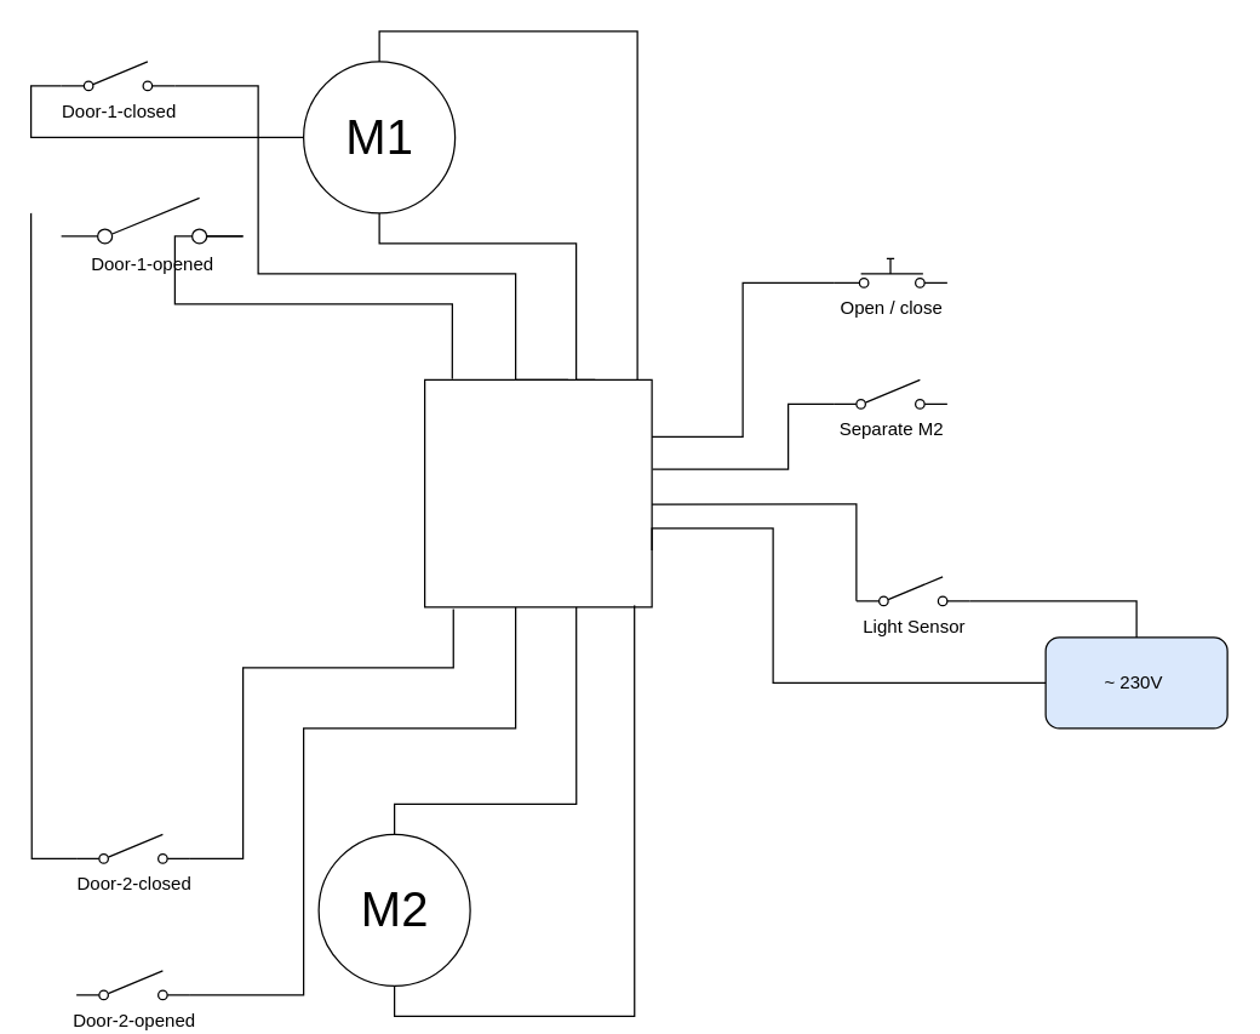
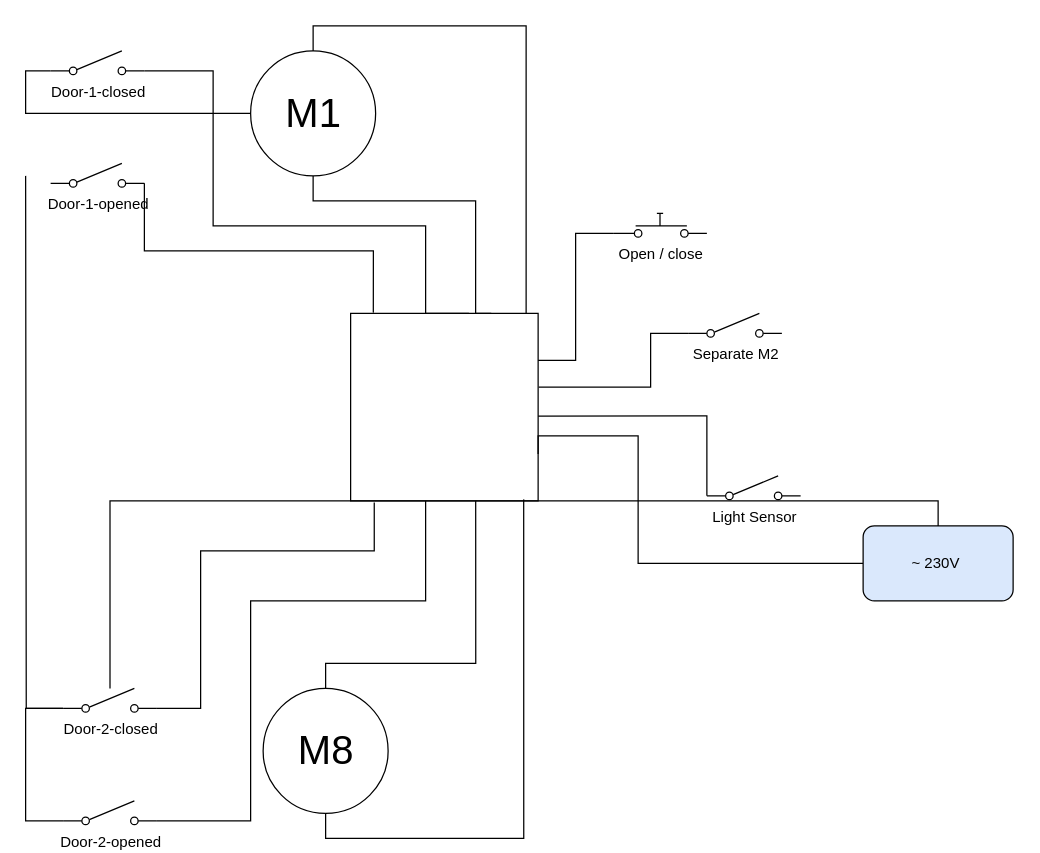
  <mxCell id="0" />
  <mxCell id="1" parent="0" />
  <mxCell id="2" style="edgeStyle=orthogonalEdgeStyle;rounded=0;orthogonalLoop=1;jettySize=auto;html=1;exitX=0.936;exitY=0.005;exitDx=0;exitDy=0;entryX=0.5;entryY=0;entryDx=0;entryDy=0;strokeColor=#000000;endArrow=none;endFill=0;exitPerimeter=0;" edge="1" parent="1" source="3" target="20"><mxGeometry relative="1" as="geometry"><Array as="points"><mxPoint x="420" y="20" /><mxPoint x="250" y="20" /></Array></mxGeometry></mxCell>
  <mxCell id="3" value="" style="whiteSpace=wrap;html=1;aspect=fixed;" vertex="1" parent="1"><mxGeometry x="280" y="250" width="150" height="150" as="geometry" /></mxCell>
  <mxCell id="4" style="edgeStyle=orthogonalEdgeStyle;rounded=0;orthogonalLoop=1;jettySize=auto;html=1;exitX=0;exitY=0.84;exitDx=0;exitDy=0;exitPerimeter=0;endArrow=none;endFill=0;strokeColor=#000000;" edge="1" parent="1" source="5" target="20"><mxGeometry relative="1" as="geometry" /></mxCell>
  <mxCell id="5" value="Door-1-closed" style="pointerEvents=1;verticalLabelPosition=bottom;shadow=0;dashed=0;align=center;html=1;verticalAlign=top;shape=mxgraph.electrical.electro-mechanical.simple_switch;" vertex="1" parent="1"><mxGeometry x="40" y="40" width="75" height="19" as="geometry" /></mxCell>
  <mxCell id="6" style="edgeStyle=orthogonalEdgeStyle;rounded=0;orthogonalLoop=1;jettySize=auto;html=1;exitX=1;exitY=0.84;exitDx=0;exitDy=0;exitPerimeter=0;entryX=0.631;entryY=0;entryDx=0;entryDy=0;entryPerimeter=0;endArrow=none;endFill=0;strokeColor=#000000;" edge="1" parent="1" source="5" target="3"><mxGeometry relative="1" as="geometry"><Array as="points"><mxPoint x="170" y="56" /><mxPoint x="170" y="180" /><mxPoint x="340" y="180" /><mxPoint x="340" y="250" /></Array></mxGeometry></mxCell>
  <mxCell id="7" style="edgeStyle=orthogonalEdgeStyle;rounded=0;orthogonalLoop=1;jettySize=auto;html=1;exitX=1;exitY=0.84;exitDx=0;exitDy=0;exitPerimeter=0;entryX=0.121;entryY=-0.004;entryDx=0;entryDy=0;endArrow=none;endFill=0;strokeColor=#000000;entryPerimeter=0;" edge="1" parent="1" source="8" target="3"><mxGeometry relative="1" as="geometry"><Array as="points"><mxPoint x="115" y="200" /><mxPoint x="298" y="200" /></Array></mxGeometry></mxCell>
- <mxCell id="8" value="Door-1-opened" style="pointerEvents=1;verticalLabelPosition=bottom;shadow=0;dashed=0;align=center;html=1;verticalAlign=top;shape=mxgraph.electrical.electro-mechanical.simple_switch;" vertex="1" parent="1"><mxGeometry x="40" y="130" width="120" height="30" as="geometry" /></mxCell>
+ <mxCell id="8" value="Door-1-opened" style="pointerEvents=1;verticalLabelPosition=bottom;shadow=0;dashed=0;align=center;html=1;verticalAlign=top;shape=mxgraph.electrical.electro-mechanical.simple_switch;" vertex="1" parent="1"><mxGeometry x="40" y="130" width="75" height="19" as="geometry" /></mxCell>
  <mxCell id="9" style="edgeStyle=orthogonalEdgeStyle;rounded=0;orthogonalLoop=1;jettySize=auto;html=1;endArrow=none;endFill=0;strokeColor=#000000;exitX=0;exitY=0.84;exitDx=0;exitDy=0;exitPerimeter=0;" edge="1" parent="1" source="11"><mxGeometry relative="1" as="geometry"><mxPoint x="20" y="140" as="targetPoint" /><mxPoint x="40" y="570" as="sourcePoint" /></mxGeometry></mxCell>
  <mxCell id="10" style="edgeStyle=orthogonalEdgeStyle;rounded=0;orthogonalLoop=1;jettySize=auto;html=1;exitX=1;exitY=0.84;exitDx=0;exitDy=0;exitPerimeter=0;entryX=0.126;entryY=1.008;entryDx=0;entryDy=0;entryPerimeter=0;endArrow=none;endFill=0;" edge="1" parent="1" source="11" target="3"><mxGeometry relative="1" as="geometry"><Array as="points"><mxPoint x="160" y="566" /><mxPoint x="160" y="440" /><mxPoint x="299" y="440" /></Array></mxGeometry></mxCell>
  <mxCell id="11" value="Door-2-closed" style="pointerEvents=1;verticalLabelPosition=bottom;shadow=0;dashed=0;align=center;html=1;verticalAlign=top;shape=mxgraph.electrical.electro-mechanical.simple_switch;" vertex="1" parent="1"><mxGeometry x="50" y="550" width="75" height="19" as="geometry" /></mxCell>
  <mxCell id="12" style="edgeStyle=orthogonalEdgeStyle;rounded=0;orthogonalLoop=1;jettySize=auto;html=1;exitX=1;exitY=0.84;exitDx=0;exitDy=0;exitPerimeter=0;endArrow=none;endFill=0;strokeColor=#000000;" edge="1" parent="1" source="14"><mxGeometry relative="1" as="geometry"><Array as="points"><mxPoint x="200" y="656" /><mxPoint x="200" y="480" /><mxPoint x="340" y="480" /></Array><mxPoint x="340" y="400" as="targetPoint" /></mxGeometry></mxCell>
+ <mxCell id="13" style="edgeStyle=orthogonalEdgeStyle;rounded=0;orthogonalLoop=1;jettySize=auto;html=1;exitX=0;exitY=0.84;exitDx=0;exitDy=0;exitPerimeter=0;entryX=0;entryY=0.84;entryDx=0;entryDy=0;entryPerimeter=0;endArrow=none;endFill=0;" edge="1" parent="1" source="14" target="11"><mxGeometry relative="1" as="geometry"><Array as="points"><mxPoint x="20" y="656" /><mxPoint x="20" y="566" /></Array></mxGeometry></mxCell>
  <mxCell id="14" value="Door-2-opened" style="pointerEvents=1;verticalLabelPosition=bottom;shadow=0;dashed=0;align=center;html=1;verticalAlign=top;shape=mxgraph.electrical.electro-mechanical.simple_switch;" vertex="1" parent="1"><mxGeometry x="50" y="640" width="75" height="19" as="geometry" /></mxCell>
  <mxCell id="15" style="edgeStyle=orthogonalEdgeStyle;rounded=0;orthogonalLoop=1;jettySize=auto;html=1;exitX=0;exitY=0.84;exitDx=0;exitDy=0;exitPerimeter=0;entryX=1;entryY=0.25;entryDx=0;entryDy=0;endArrow=none;endFill=0;strokeColor=#000000;" edge="1" parent="1" source="16" target="3"><mxGeometry relative="1" as="geometry" /></mxCell>
- <mxCell id="16" value="Open / close" style="pointerEvents=1;verticalLabelPosition=bottom;shadow=0;dashed=0;align=center;html=1;verticalAlign=top;shape=mxgraph.electrical.electro-mechanical.push_switch_no;" vertex="1" parent="1"><mxGeometry x="550" y="170" width="75" height="19" as="geometry" /></mxCell>
+ <mxCell id="16" value="Open / close" style="pointerEvents=1;verticalLabelPosition=bottom;shadow=0;dashed=0;align=center;html=1;verticalAlign=top;shape=mxgraph.electrical.electro-mechanical.push_switch_no;" vertex="1" parent="1"><mxGeometry x="490" y="170" width="75" height="19" as="geometry" /></mxCell>
  <mxCell id="17" style="edgeStyle=orthogonalEdgeStyle;rounded=0;orthogonalLoop=1;jettySize=auto;html=1;exitX=0;exitY=0.84;exitDx=0;exitDy=0;exitPerimeter=0;endArrow=none;endFill=0;strokeColor=#000000;entryX=1.003;entryY=0.393;entryDx=0;entryDy=0;entryPerimeter=0;" edge="1" parent="1" source="18" target="3"><mxGeometry relative="1" as="geometry"><Array as="points"><mxPoint x="520" y="266" /><mxPoint x="520" y="309" /></Array><mxPoint x="429" y="309" as="targetPoint" /></mxGeometry></mxCell>
  <mxCell id="18" value="Separate M2" style="pointerEvents=1;verticalLabelPosition=bottom;shadow=0;dashed=0;align=center;html=1;verticalAlign=top;shape=mxgraph.electrical.electro-mechanical.simple_switch;" vertex="1" parent="1"><mxGeometry x="550" y="250" width="75" height="19" as="geometry" /></mxCell>
  <mxCell id="19" style="edgeStyle=orthogonalEdgeStyle;rounded=0;orthogonalLoop=1;jettySize=auto;html=1;exitX=0.5;exitY=1;exitDx=0;exitDy=0;entryX=0.75;entryY=0;entryDx=0;entryDy=0;endArrow=none;endFill=0;strokeColor=#000000;" edge="1" parent="1" source="20" target="3"><mxGeometry relative="1" as="geometry"><Array as="points"><mxPoint x="250" y="160" /><mxPoint x="380" y="160" /><mxPoint x="380" y="250" /></Array></mxGeometry></mxCell>
  <mxCell id="20" value="M1" style="verticalLabelPosition=middle;shadow=0;dashed=0;align=center;html=1;verticalAlign=middle;strokeWidth=1;shape=ellipse;fontSize=32;perimeter=ellipsePerimeter;" vertex="1" parent="1"><mxGeometry x="200" y="40" width="100" height="100" as="geometry" /></mxCell>
  <mxCell id="21" style="edgeStyle=orthogonalEdgeStyle;rounded=0;orthogonalLoop=1;jettySize=auto;html=1;exitX=0.5;exitY=1;exitDx=0;exitDy=0;entryX=0.923;entryY=0.992;entryDx=0;entryDy=0;entryPerimeter=0;endArrow=none;endFill=0;strokeColor=#000000;" edge="1" parent="1" source="23" target="3"><mxGeometry relative="1" as="geometry" /></mxCell>
  <mxCell id="22" style="edgeStyle=orthogonalEdgeStyle;rounded=0;orthogonalLoop=1;jettySize=auto;html=1;exitX=0.5;exitY=0;exitDx=0;exitDy=0;entryX=0.667;entryY=1;entryDx=0;entryDy=0;entryPerimeter=0;endArrow=none;endFill=0;" edge="1" parent="1" source="23" target="3"><mxGeometry relative="1" as="geometry"><Array as="points"><mxPoint x="260" y="530" /><mxPoint x="380" y="530" /></Array></mxGeometry></mxCell>
- <mxCell id="23" value="M2" style="verticalLabelPosition=middle;shadow=0;dashed=0;align=center;html=1;verticalAlign=middle;strokeWidth=1;shape=ellipse;fontSize=32;perimeter=ellipsePerimeter;" vertex="1" parent="1"><mxGeometry x="210" y="550" width="100" height="100" as="geometry" /></mxCell>
+ <mxCell id="23" value="M8" style="verticalLabelPosition=middle;shadow=0;dashed=0;align=center;html=1;verticalAlign=middle;strokeWidth=1;shape=ellipse;fontSize=32;perimeter=ellipsePerimeter;" vertex="1" parent="1"><mxGeometry x="210" y="550" width="100" height="100" as="geometry" /></mxCell>
  <mxCell id="24" style="edgeStyle=orthogonalEdgeStyle;rounded=0;orthogonalLoop=1;jettySize=auto;html=1;exitX=0;exitY=0.84;exitDx=0;exitDy=0;exitPerimeter=0;entryX=1;entryY=0.548;entryDx=0;entryDy=0;entryPerimeter=0;endArrow=none;endFill=0;strokeColor=#000000;" edge="1" parent="1" source="25" target="3"><mxGeometry relative="1" as="geometry"><Array as="points"><mxPoint x="550" y="332" /><mxPoint x="430" y="332" /></Array></mxGeometry></mxCell>
  <mxCell id="25" value="Light Sensor" style="pointerEvents=1;verticalLabelPosition=bottom;shadow=0;dashed=0;align=center;html=1;verticalAlign=top;shape=mxgraph.electrical.electro-mechanical.simple_switch;" vertex="1" parent="1"><mxGeometry x="565" y="380" width="75" height="19" as="geometry" /></mxCell>
- <mxCell id="26" style="edgeStyle=orthogonalEdgeStyle;rounded=0;orthogonalLoop=1;jettySize=auto;html=1;exitX=0.5;exitY=0;exitDx=0;exitDy=0;entryX=1;entryY=0.84;entryDx=0;entryDy=0;entryPerimeter=0;endArrow=none;endFill=0;strokeColor=#000000;" edge="1" parent="1" source="28" target="25"><mxGeometry relative="1" as="geometry" /></mxCell>
+ <mxCell id="26" style="edgeStyle=orthogonalEdgeStyle;rounded=0;orthogonalLoop=1;jettySize=auto;html=1;exitX=0.5;exitY=0;exitDx=0;exitDy=0;endArrow=none;endFill=0;strokeColor=#000000;" edge="1" parent="1" source="28" target="11"><mxGeometry relative="1" as="geometry" /></mxCell>
  <mxCell id="27" style="edgeStyle=orthogonalEdgeStyle;rounded=0;orthogonalLoop=1;jettySize=auto;html=1;exitX=0;exitY=0.5;exitDx=0;exitDy=0;entryX=1;entryY=0.75;entryDx=0;entryDy=0;endArrow=none;endFill=0;strokeColor=#000000;" edge="1" parent="1" source="28" target="3"><mxGeometry relative="1" as="geometry"><Array as="points"><mxPoint x="510" y="450" /><mxPoint x="510" y="348" /></Array></mxGeometry></mxCell>
  <mxCell id="28" value="~ 230V&amp;nbsp;" style="rounded=1;whiteSpace=wrap;html=1;fillColor=#dae8fc;" vertex="1" parent="1"><mxGeometry x="690" y="420" width="120" height="60" as="geometry" /></mxCell>
